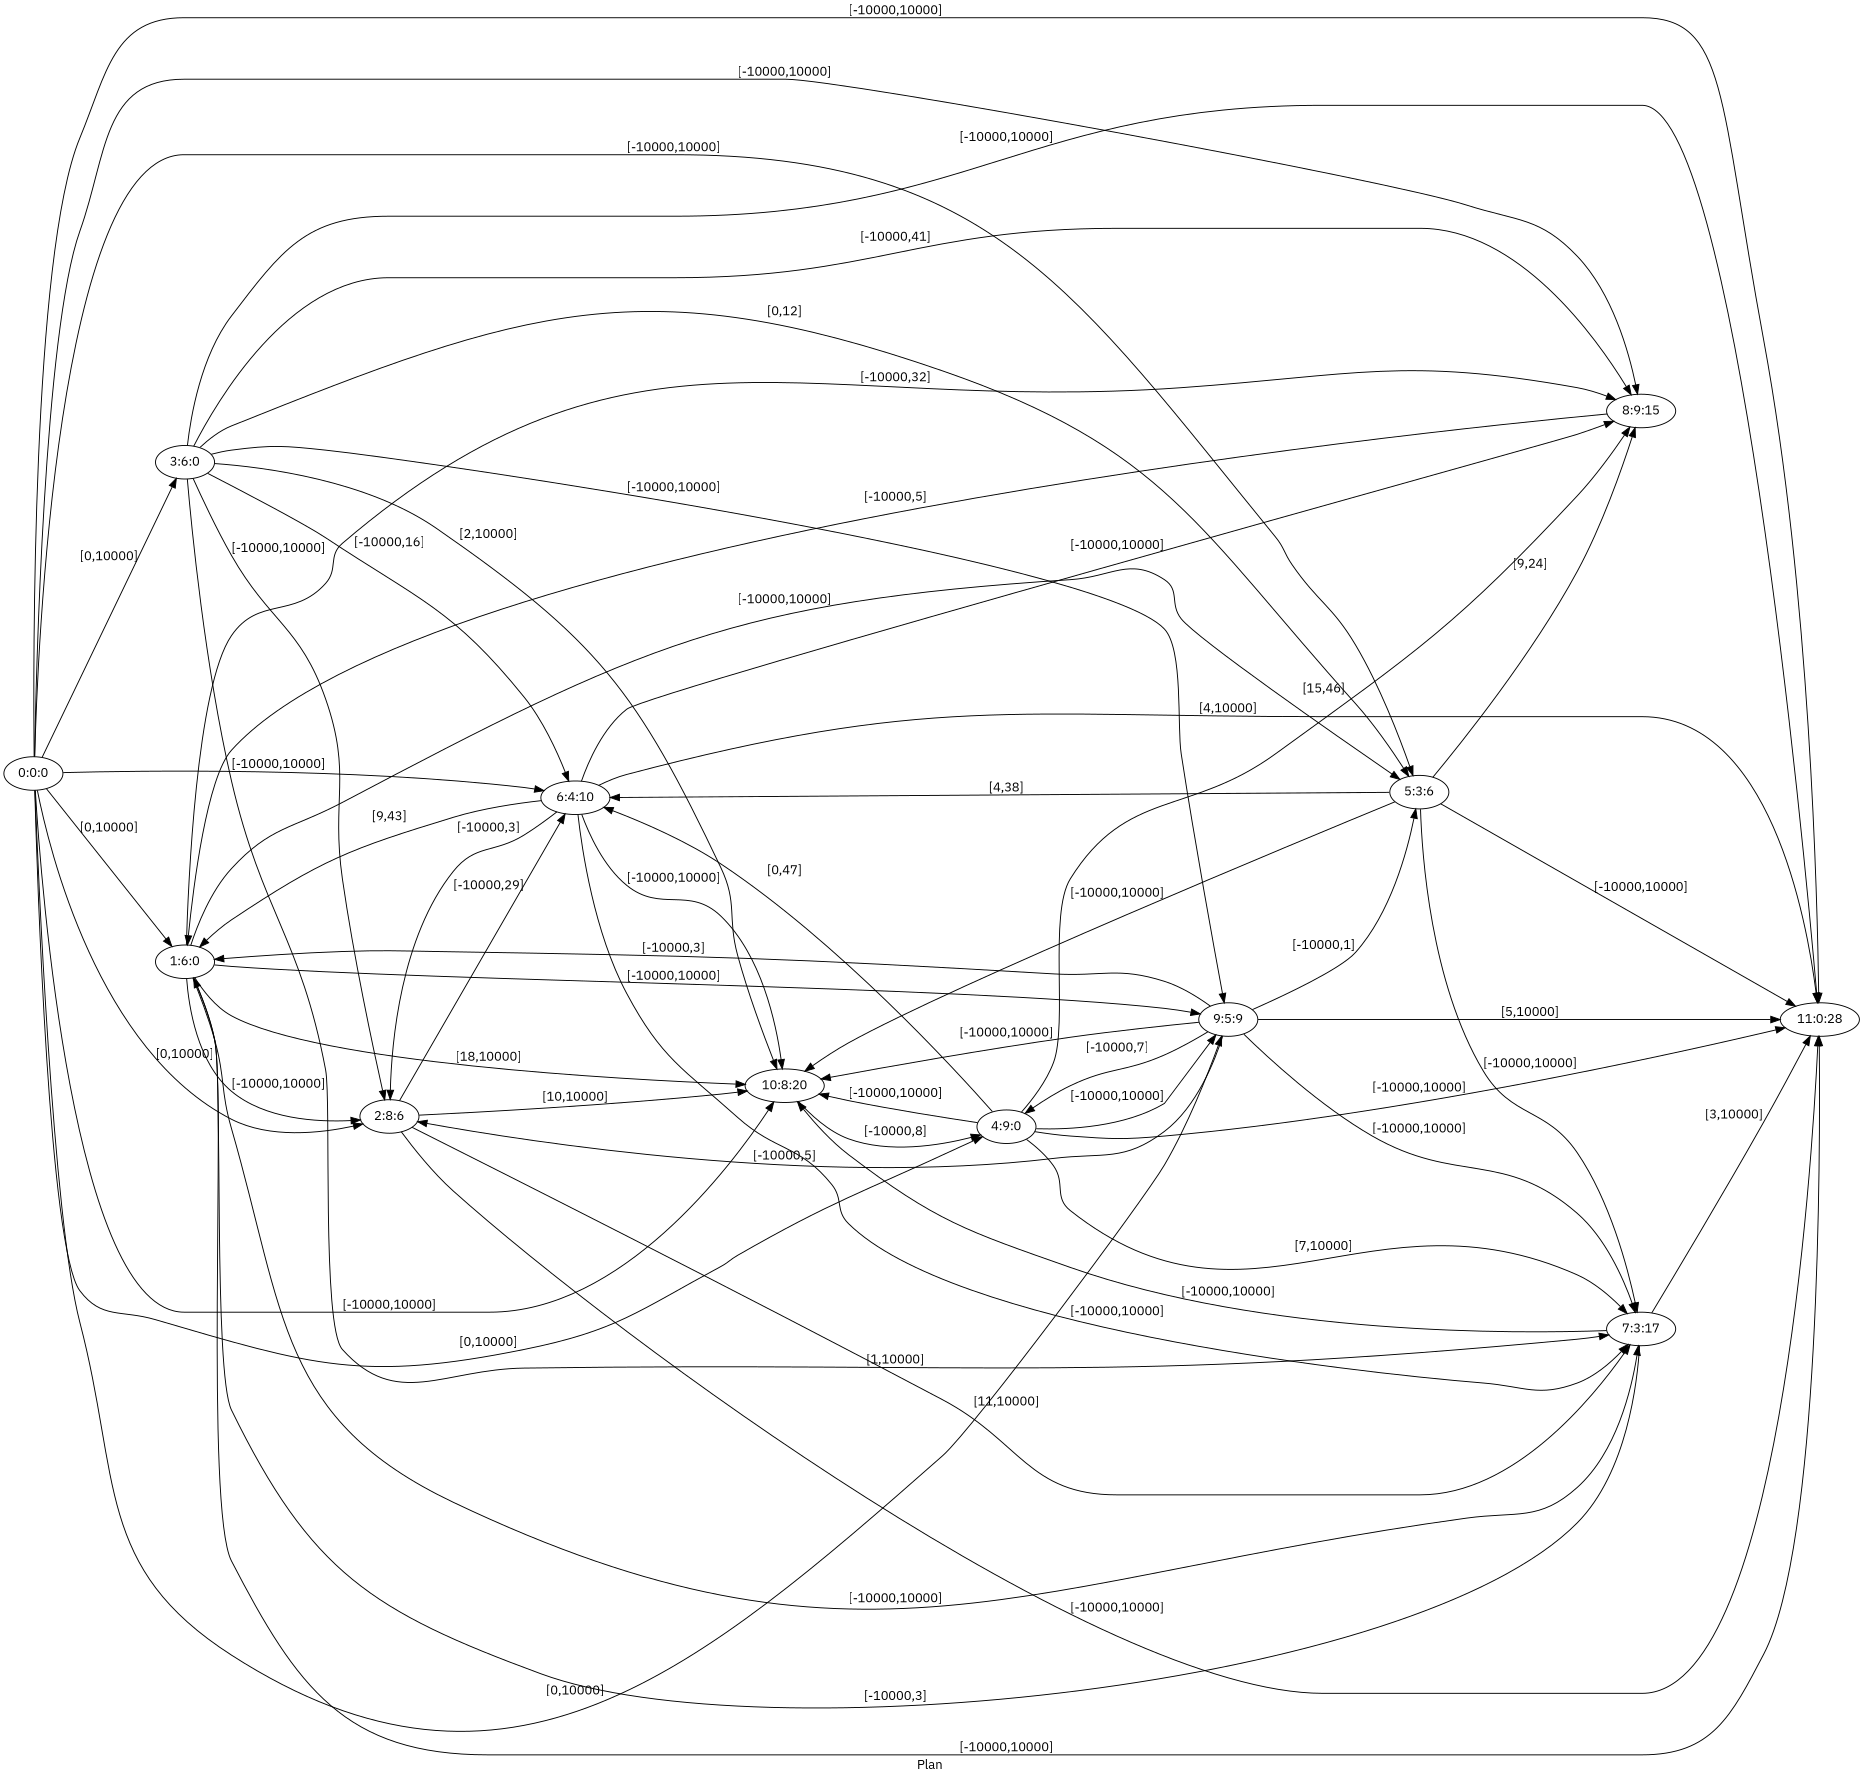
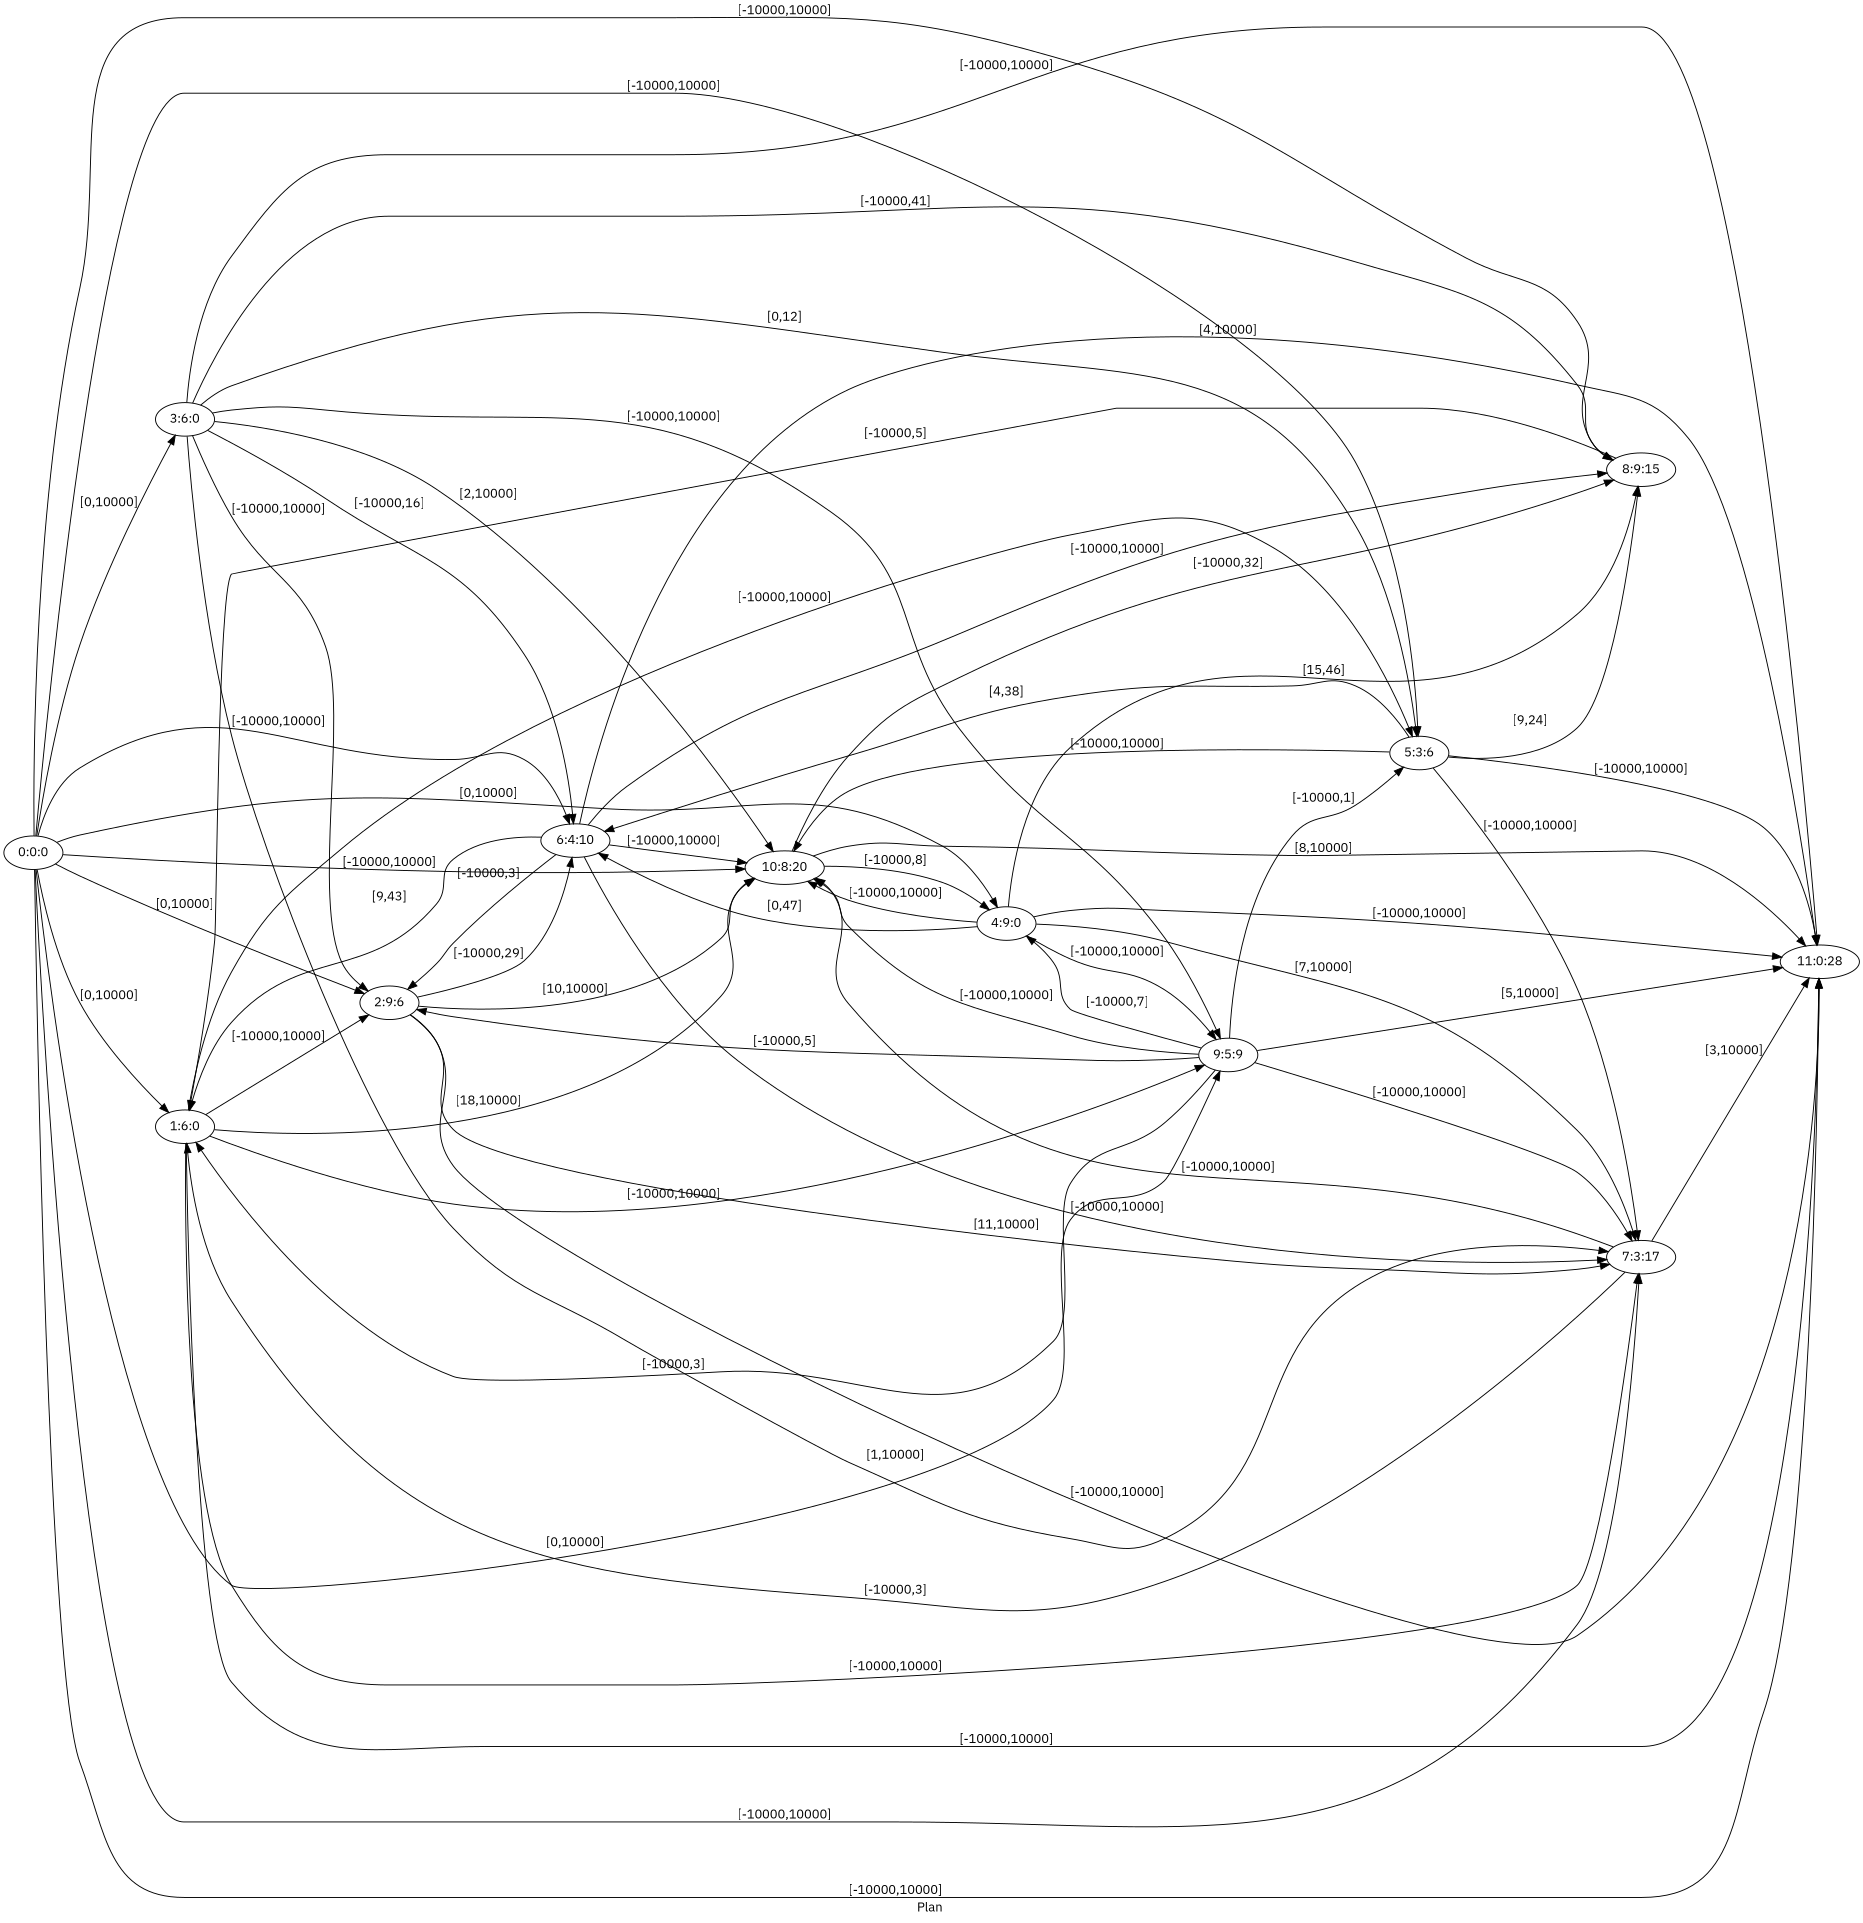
  digraph {
    fldt=0.634338
    fontname="IBM Plex Sans"
    label="Plan "
    nodesep=.45
    rankdir=LR
    node [fontname="IBM Plex Sans"]
    edge [fontname="IBM Plex Sans"]
    "0:0:0"
    "1:6:0"
-   "2:9:6" [label="2:8:6"]
+   "2:9:6"
    n4 [label="3:6:0"]
    "4:9:0"
    "5:3:6"
    "6:4:10"
    "7:3:17"
    "8:9:15"
    "9:5:9"
    "10:8:20"
    "11:0:28"
    "0:0:0" -> "1:6:0" [label="[0,10000]"]
    "0:0:0" -> "2:9:6" [label="[0,10000]"]
    "0:0:0" -> n4 [label="[0,10000]"]
    "0:0:0" -> "4:9:0" [label="[0,10000]"]
    "0:0:0" -> "5:3:6" [label="[-10000,10000]"]
    "0:0:0" -> "6:4:10" [label="[-10000,10000]"]
+   "0:0:0" -> "7:3:17" [label="[-10000,10000]"]
    "0:0:0" -> "8:9:15" [label="[-10000,10000]"]
    "0:0:0" -> "9:5:9" [label="[0,10000]"]
    "0:0:0" -> "10:8:20" [label="[-10000,10000]"]
    "0:0:0" -> "11:0:28" [label="[-10000,10000]"]
    "1:6:0" -> "2:9:6" [label="[-10000,10000]"]
    "1:6:0" -> "5:3:6" [label="[-10000,10000]"]
    "1:6:0" -> "7:3:17" [label="[-10000,10000]"]
-   "1:6:0" -> "8:9:15" [label="[-10000,32]"]
+   "10:8:20" -> "8:9:15" [label="[-10000,32]"]
    "1:6:0" -> "9:5:9" [label="[-10000,10000]"]
    "1:6:0" -> "10:8:20" [label="[18,10000]"]
    "1:6:0" -> "11:0:28" [label="[-10000,10000]"]
    "2:9:6" -> "6:4:10" [label="[-10000,29]"]
    "2:9:6" -> "7:3:17" [label="[11,10000]"]
    "2:9:6" -> "10:8:20" [label="[10,10000]"]
    "2:9:6" -> "11:0:28" [label="[-10000,10000]"]
    n4 -> "2:9:6" [label="[-10000,10000]"]
    n4 -> "5:3:6" [label="[0,12]"]
    n4 -> "6:4:10" [label="[-10000,16]"]
    n4 -> "7:3:17" [label="[1,10000]"]
    n4 -> "8:9:15" [label="[-10000,41]"]
    n4 -> "9:5:9" [label="[-10000,10000]"]
    n4 -> "10:8:20" [label="[2,10000]"]
    n4 -> "11:0:28" [label="[-10000,10000]"]
    "4:9:0" -> "6:4:10" [label="[0,47]"]
    "4:9:0" -> "7:3:17" [label="[7,10000]"]
    "4:9:0" -> "8:9:15" [label="[15,46]"]
    "4:9:0" -> "9:5:9" [label="[-10000,10000]"]
    "4:9:0" -> "10:8:20" [label="[-10000,10000]"]
    "4:9:0" -> "11:0:28" [label="[-10000,10000]"]
    "5:3:6" -> "6:4:10" [label="[4,38]"]
    "5:3:6" -> "7:3:17" [label="[-10000,10000]"]
    "5:3:6" -> "8:9:15" [label="[9,24]"]
    "5:3:6" -> "10:8:20" [label="[-10000,10000]"]
    "5:3:6" -> "11:0:28" [label="[-10000,10000]"]
    "6:4:10" -> "1:6:0" [label="[9,43]"]
    "6:4:10" -> "2:9:6" [label="[-10000,3]"]
    "6:4:10" -> "7:3:17" [label="[-10000,10000]"]
    "6:4:10" -> "8:9:15" [label="[-10000,10000]"]
    "6:4:10" -> "10:8:20" [label="[-10000,10000]"]
    "6:4:10" -> "11:0:28" [label="[4,10000]"]
    "7:3:17" -> "1:6:0" [label="[-10000,3]"]
    "7:3:17" -> "10:8:20" [label="[-10000,10000]"]
    "7:3:17" -> "11:0:28" [label="[3,10000]"]
    "8:9:15" -> "1:6:0" [label="[-10000,5]"]
    "9:5:9" -> "1:6:0" [label="[-10000,3]"]
    "9:5:9" -> "2:9:6" [label="[-10000,5]"]
    "9:5:9" -> "4:9:0" [label="[-10000,7]"]
    "9:5:9" -> "5:3:6" [label="[-10000,1]"]
    "9:5:9" -> "7:3:17" [label="[-10000,10000]"]
    "9:5:9" -> "10:8:20" [label="[-10000,10000]"]
    "9:5:9" -> "11:0:28" [label="[5,10000]"]
    "10:8:20" -> "4:9:0" [label="[-10000,8]"]
+   "10:8:20" -> "11:0:28" [label="[8,10000]"]
  }
